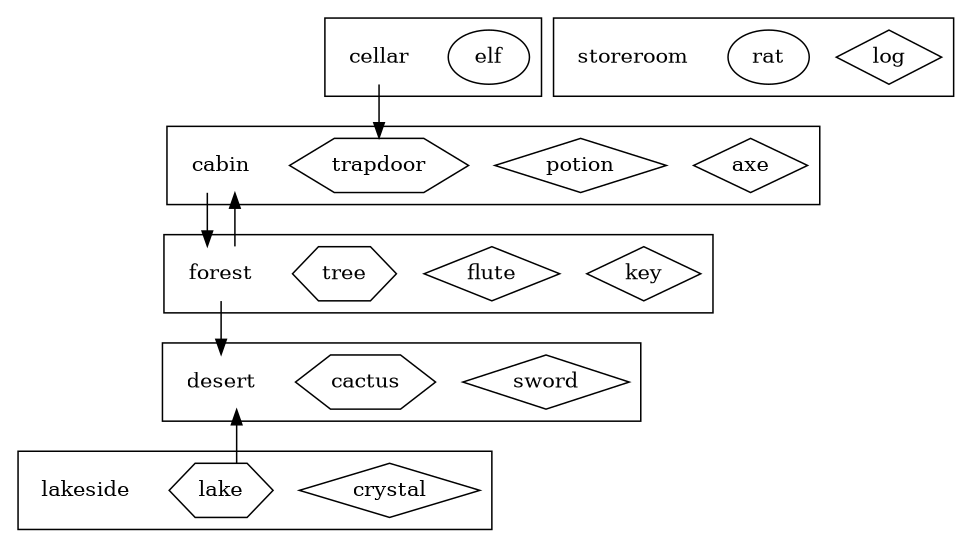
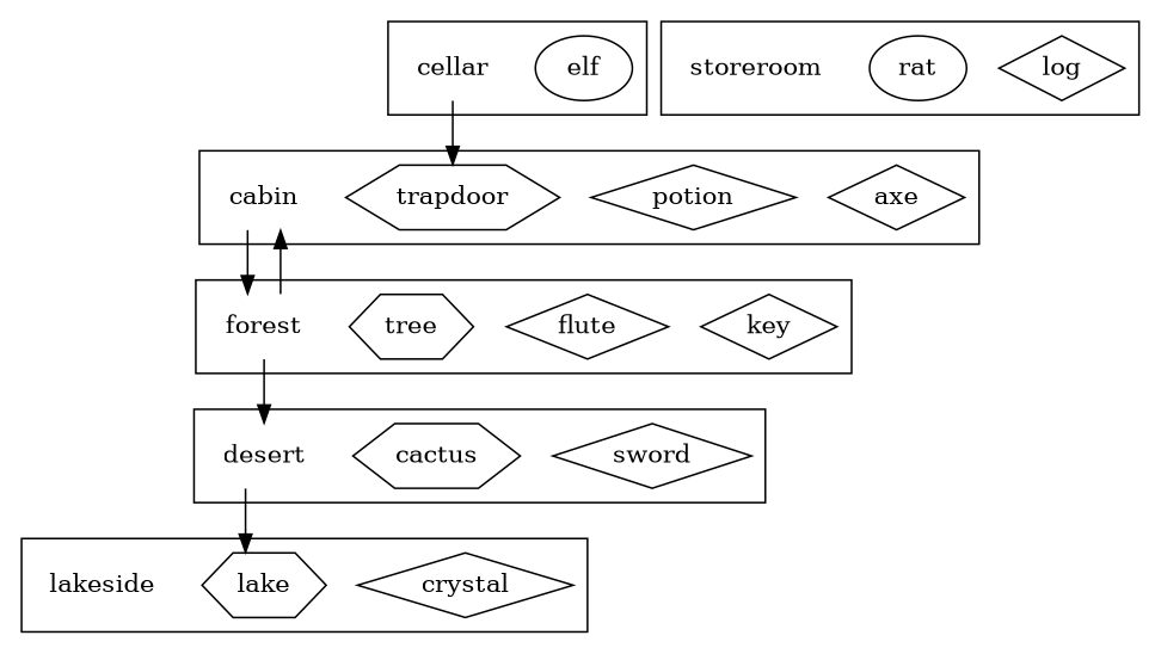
  digraph {
    splines=ortho
    node [shape=diamond]
    axe [description="A razor sharp axe"]
    potion [description="Magic potion"]
    trapdoor [description="Wooden trapdoor" shape=hexagon]
    cabin [description="A log cabin in the woods" shape=none]
    key [description="Brass key"]
    flute [description="A magic flute"]
    tree [description="A big tree" shape=hexagon]
    forest [description="A dark forest" shape=none]
    elf [description="Angry Elf" shape=ellipse]
    cellar [description="A dusty cellar" shape=none]
    sword [description="A sharp blade"]
    cactus [description="A prickly cactus" shape=hexagon]
    desert [description="A sandy desert" shape=none]
    crystal [description="A shiny crystal"]
    lake [description="A shimmering lake" shape=hexagon]
    lakeside [description="An underground lake" shape=none]
    log [description="A heavy wooden log"]
    rat [description="A desert rat" shape=ellipse]
    storeroom [description="Storage for any entities not placed in the game" shape=none]
    subgraph sub_1 {
      subgraph cluster_2 {
        cabin
        subgraph sub_3 {
          axe
          potion
        }
        subgraph sub_4 {
          trapdoor
        }
      }
      subgraph cluster_5 {
        forest
        subgraph sub_6 {
          key
          flute
        }
        subgraph sub_7 {
          tree
        }
      }
      subgraph cluster_8 {
        cellar
        subgraph sub_9 {
          elf
        }
      }
      subgraph cluster_10 {
        desert
        subgraph sub_11 {
          sword
        }
        subgraph sub_12 {
          cactus
        }
      }
      subgraph cluster_13 {
        lakeside
        subgraph sub_14 {
          crystal
        }
        subgraph sub_15 {
          lake
        }
      }
      subgraph cluster_16 {
        storeroom
        subgraph sub_17 {
          log
        }
        subgraph sub_18 {
        }
        subgraph sub_19 {
          rat
        }
      }
    }
    subgraph sub_20 {
      cabin
      forest
      cellar
      desert
      lake
    }
    cabin -> forest
    forest -> cabin
    forest -> desert
    cellar -> trapdoor
-   lake -> desert
+   desert -> lake
  }
